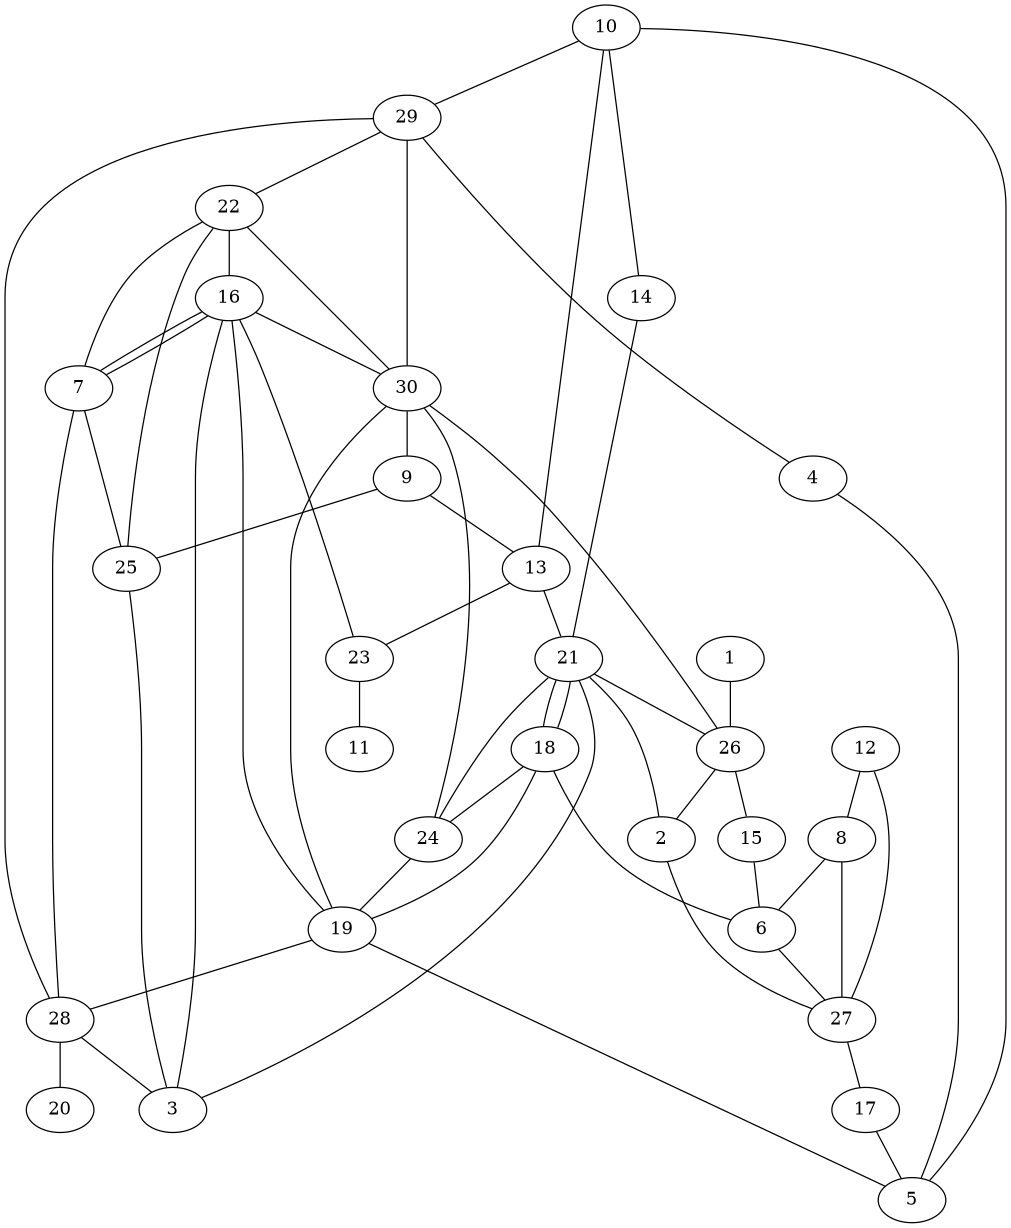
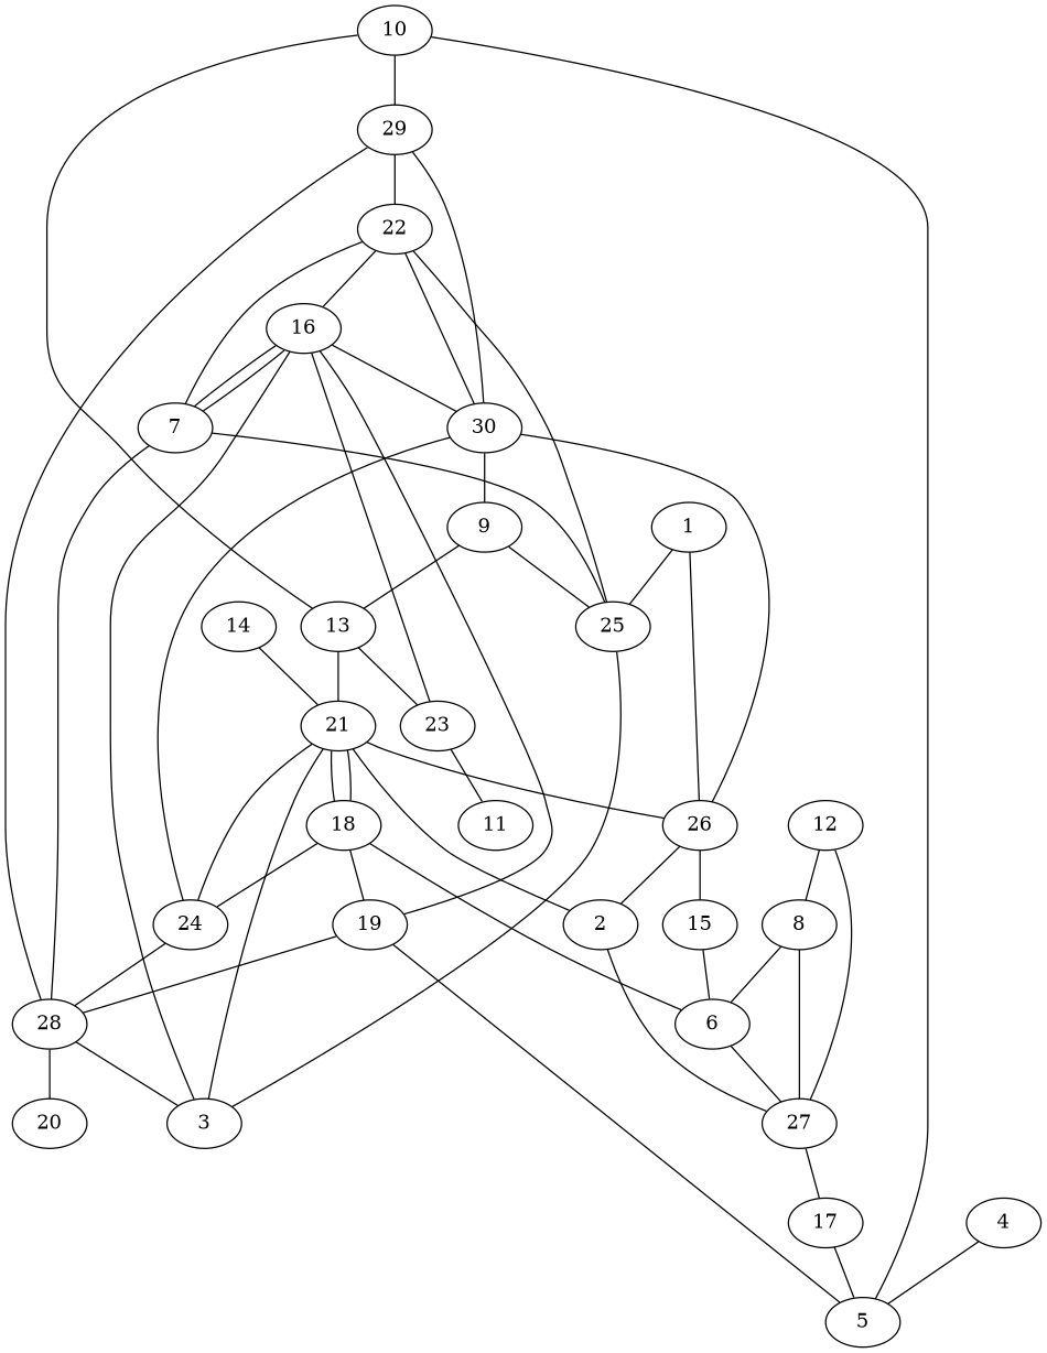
  graph {
    10
    29
    5
    14
    22
    28
    4
    21
    16
    7
    25
    3
    20
    30
    19
    9
    26
    13
    15
    2
    24
    18
    23
    11
    6
    27
    12
    8
    17
    1
    10 -- 29
    10 -- 5
-   10 -- 14
    29 -- 22
    29 -- 28
-   29 -- 4
    14 -- 21
    22 -- 16
    22 -- 7
    22 -- 25
    28 -- 3
    28 -- 20
    4 -- 5
    21 -- 3
    21 -- 26
    21 -- 2
    21 -- 24
    21 -- 18
    16 -- 7
    16 -- 3
    16 -- 30
    7 -- 28
    7 -- 16
    7 -- 25
    25 -- 3
    30 -- 29
    30 -- 22
-   30 -- 19
    30 -- 9
    30 -- 26
    19 -- 5
    19 -- 28
    19 -- 16
    9 -- 25
    9 -- 13
    26 -- 15
    26 -- 2
    13 -- 10
    13 -- 21
    13 -- 23
    15 -- 6
    2 -- 27
    24 -- 30
-   24 -- 19
+   24 -- 28
    18 -- 21
    18 -- 19
    18 -- 24
    18 -- 6
    23 -- 16
    23 -- 11
    6 -- 27
    27 -- 17
    12 -- 27
    12 -- 8
    8 -- 6
    8 -- 27
    17 -- 5
+   1 -- 25
    1 -- 26
  }
